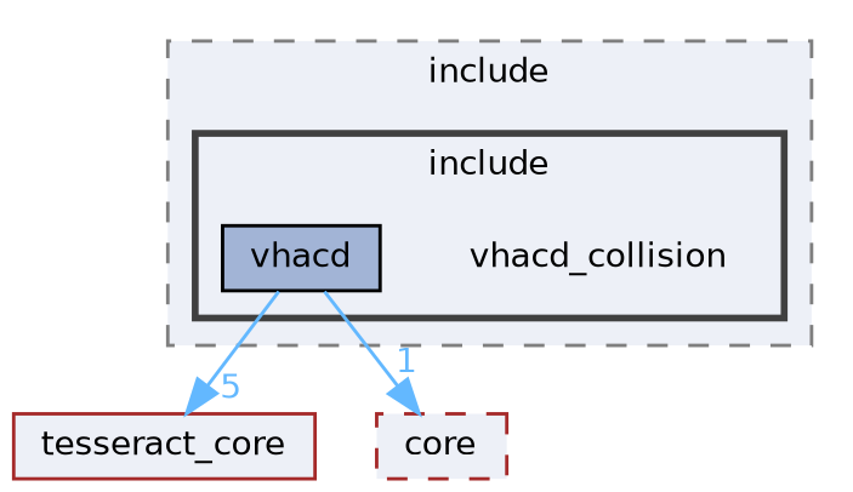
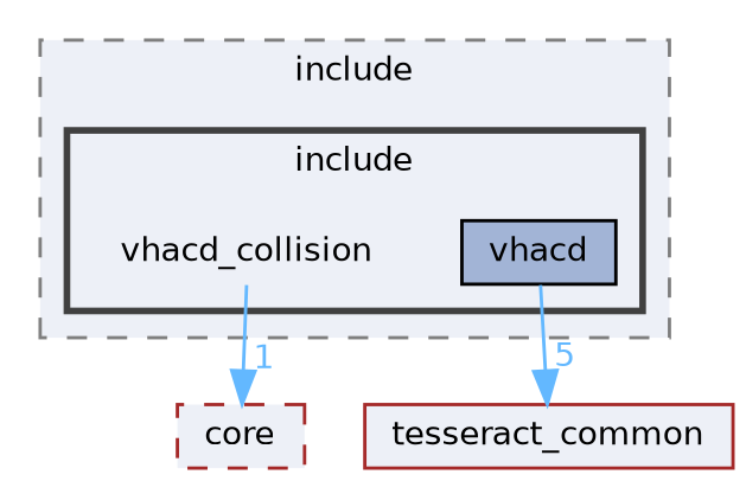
  digraph {
    compound=true
    node [color=brown fontname=Helvetica fontsize=10 shape=box fillcolor="#edf0f7" style=filled]
    edge [color=steelblue1 fontcolor=steelblue1 fontname=Helvetica fontsize=10 labeldistance=1.5 labelfontname=Helvetica labelfontsize=10]
    n1 [height=0.2 label=vhacd_collision shape=plaintext width=0.4 fillcolor="" style=""]
    n2 [color=black fillcolor="#a2b4d6" height=0.2 label=vhacd width=0.4]
-   n3 [height=0.2 label=tesseract_core width=0.4]
+   n3 [height=0.2 label=tesseract_common width=0.4]
    n4 [height=0.2 label=core style="filled,dashed" width=0.4]
    subgraph cluster_1 {
      bgcolor="#edf0f7"
      fontname=Helvetica
      fontsize=10
      label=include
      pencolor=grey50
      style="filled,dashed"
      subgraph cluster_2 {
        bgcolor="#edf0f7"
        fontname=Helvetica
        fontsize=10
        label=include
        pencolor=grey25
        style="filled,bold"
        n1
        n2
      }
    }
    n2 -> n3 [headlabel=5]
-   n2 -> n4 [headlabel=1]
+   n1 -> n4 [headlabel=1]
  }
